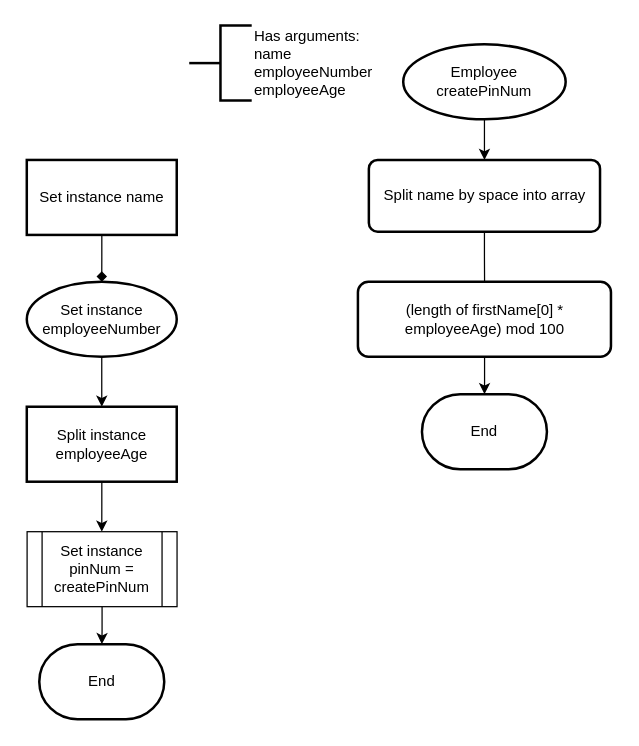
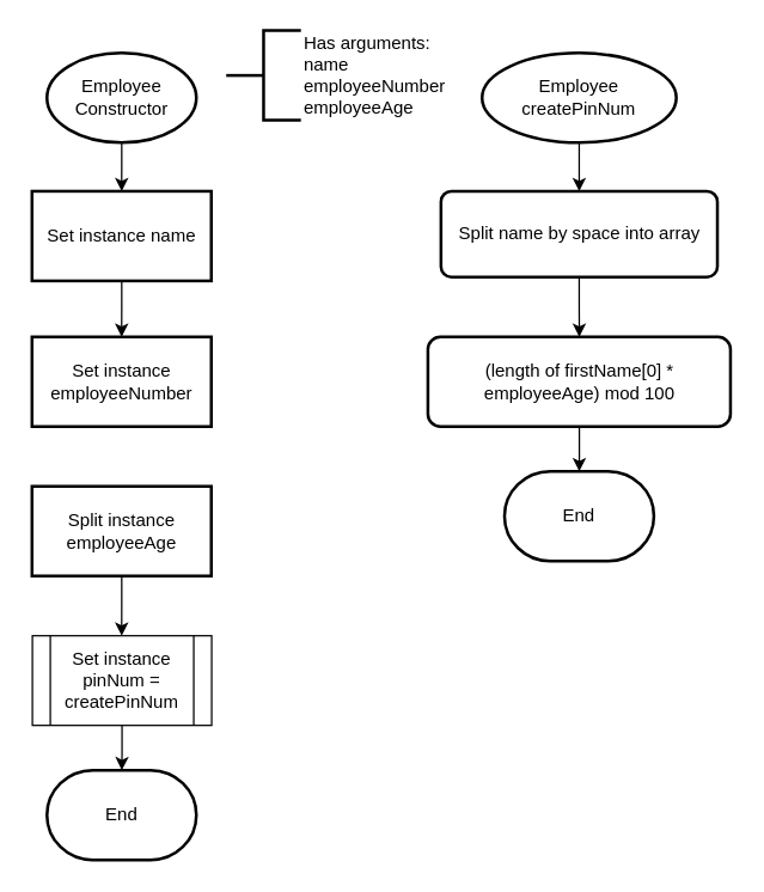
  <mxCell id="0" />
  <mxCell id="1" parent="0" />
- <mxCell id="4" value="" style="edgeStyle=orthogonalEdgeStyle;rounded=0;orthogonalLoop=1;jettySize=auto;html=1;entryX=0.5;entryY=0;entryDx=0;entryDy=0;endArrow=diamond;" parent="1" source="5" target="7" edge="1"><mxGeometry relative="1" as="geometry"><mxPoint x="80.688" y="225" as="targetPoint" /></mxGeometry></mxCell>
+ <mxCell id="2" value="" style="edgeStyle=orthogonalEdgeStyle;rounded=0;orthogonalLoop=1;jettySize=auto;html=1;entryX=0.5;entryY=0;entryDx=0;entryDy=0;" parent="1" source="3" target="5" edge="1"><mxGeometry relative="1" as="geometry"><mxPoint x="80.75" y="135" as="targetPoint" /></mxGeometry></mxCell>
+ <mxCell id="3" value="Employee&lt;br&gt;Constructor" style="strokeWidth=2;html=1;shape=mxgraph.flowchart.start_1;whiteSpace=wrap;" parent="1" vertex="1"><mxGeometry x="30.75" y="35" width="100" height="60" as="geometry" /></mxCell>
+ <mxCell id="4" value="" style="edgeStyle=orthogonalEdgeStyle;rounded=0;orthogonalLoop=1;jettySize=auto;html=1;entryX=0.5;entryY=0;entryDx=0;entryDy=0;" parent="1" source="5" target="7" edge="1"><mxGeometry relative="1" as="geometry"><mxPoint x="80.688" y="225" as="targetPoint" /></mxGeometry></mxCell>
  <mxCell id="5" value="Set instance name" style="whiteSpace=wrap;html=1;strokeWidth=2;" parent="1" vertex="1"><mxGeometry x="20.75" y="127.5" width="120" height="60" as="geometry" /></mxCell>
- <mxCell id="6" value="" style="edgeStyle=orthogonalEdgeStyle;rounded=0;orthogonalLoop=1;jettySize=auto;html=1;" parent="1" source="7" target="12" edge="1"><mxGeometry relative="1" as="geometry" /></mxCell>
- <mxCell id="7" value="Set instance employeeNumber" style="ellipse;whiteSpace=wrap;html=1;strokeWidth=2;" parent="1" vertex="1"><mxGeometry x="20.75" y="225" width="120" height="60" as="geometry" /></mxCell>
+ <mxCell id="7" value="Set instance employeeNumber" style="whiteSpace=wrap;html=1;strokeWidth=2;" parent="1" vertex="1"><mxGeometry x="20.75" y="225" width="120" height="60" as="geometry" /></mxCell>
  <mxCell id="8" value="" style="edgeStyle=orthogonalEdgeStyle;rounded=0;orthogonalLoop=1;jettySize=auto;html=1;" parent="1" source="9" edge="1"><mxGeometry relative="1" as="geometry"><mxPoint x="387" y="127.5" as="targetPoint" /></mxGeometry></mxCell>
  <mxCell id="9" value="Employee&lt;br&gt;createPinNum" style="strokeWidth=2;html=1;shape=mxgraph.flowchart.start_1;whiteSpace=wrap;" parent="1" vertex="1"><mxGeometry x="322" y="35" width="130" height="60" as="geometry" /></mxCell>
  <mxCell id="10" value="&lt;div&gt;Has arguments:&lt;/div&gt;&lt;div&gt;name&lt;br&gt;employeeNumber&lt;br&gt;employeeAge&lt;br&gt; &lt;/div&gt;" style="strokeWidth=2;html=1;shape=mxgraph.flowchart.annotation_2;align=left;labelPosition=right;pointerEvents=1;" parent="1" vertex="1"><mxGeometry x="150.75" y="20" width="50" height="60" as="geometry" /></mxCell>
  <mxCell id="11" value="" style="edgeStyle=orthogonalEdgeStyle;rounded=0;orthogonalLoop=1;jettySize=auto;html=1;" parent="1" source="12" edge="1"><mxGeometry relative="1" as="geometry"><mxPoint x="80.75" y="425" as="targetPoint" /></mxGeometry></mxCell>
  <mxCell id="12" value="Split instance employeeAge" style="whiteSpace=wrap;html=1;strokeWidth=2;" parent="1" vertex="1"><mxGeometry x="20.75" y="325" width="120" height="60" as="geometry" /></mxCell>
  <mxCell id="13" value="" style="edgeStyle=orthogonalEdgeStyle;rounded=0;orthogonalLoop=1;jettySize=auto;html=1;" parent="1" source="14" target="15" edge="1"><mxGeometry relative="1" as="geometry" /></mxCell>
  <mxCell id="14" value="Set instance pinNum = createPinNum" style="shape=process;whiteSpace=wrap;html=1;backgroundOutline=1;" parent="1" vertex="1"><mxGeometry x="21" y="425" width="120" height="60" as="geometry" /></mxCell>
  <mxCell id="15" value="End" style="strokeWidth=2;html=1;shape=mxgraph.flowchart.terminator;whiteSpace=wrap;" parent="1" vertex="1"><mxGeometry x="30.75" y="515" width="100" height="60" as="geometry" /></mxCell>
- <mxCell id="16" value="" style="edgeStyle=orthogonalEdgeStyle;rounded=0;orthogonalLoop=1;jettySize=auto;html=1;endArrow=none;" parent="1" source="17" target="20" edge="1"><mxGeometry relative="1" as="geometry" /></mxCell>
+ <mxCell id="16" value="" style="edgeStyle=orthogonalEdgeStyle;rounded=0;orthogonalLoop=1;jettySize=auto;html=1;" parent="1" source="17" target="20" edge="1"><mxGeometry relative="1" as="geometry" /></mxCell>
  <mxCell id="17" value="Split name by space into array" style="rounded=1;whiteSpace=wrap;html=1;absoluteArcSize=1;arcSize=14;strokeWidth=2;" parent="1" vertex="1"><mxGeometry x="294.5" y="127.5" width="185" height="57.5" as="geometry" /></mxCell>
  <mxCell id="18" value="End" style="strokeWidth=2;html=1;shape=mxgraph.flowchart.terminator;whiteSpace=wrap;" parent="1" vertex="1"><mxGeometry x="337" y="315" width="100" height="60" as="geometry" /></mxCell>
  <mxCell id="19" value="" style="edgeStyle=orthogonalEdgeStyle;rounded=0;orthogonalLoop=1;jettySize=auto;html=1;" parent="1" source="20" target="18" edge="1"><mxGeometry relative="1" as="geometry" /></mxCell>
  <mxCell id="20" value="(length of firstName[0] * employeeAge) mod 100" style="rounded=1;whiteSpace=wrap;html=1;arcSize=14;strokeWidth=2;" parent="1" vertex="1"><mxGeometry x="285.75" y="225" width="202.5" height="60" as="geometry" /></mxCell>
